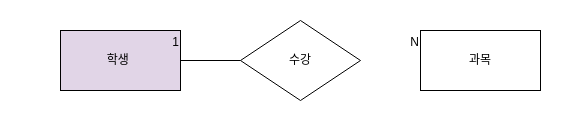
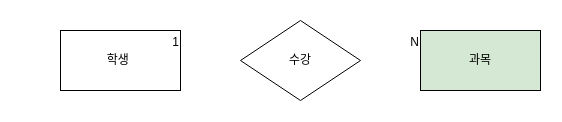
  <mxCell id="0" />
  <mxCell id="1" parent="0" />
- <mxCell id="2" value="학생&lt;span style=&quot;white-space: pre;&quot;&gt;&#09;&lt;/span&gt;" style="rounded=0;whiteSpace=wrap;html=1;fillColor=#e1d5e7;" vertex="1" parent="1"><mxGeometry x="60" y="30" width="120" height="60" as="geometry" /></mxCell>
+ <mxCell id="2" value="학생&lt;span style=&quot;white-space: pre;&quot;&gt;&#09;&lt;/span&gt;" style="rounded=0;whiteSpace=wrap;html=1;" vertex="1" parent="1"><mxGeometry x="60" y="30" width="120" height="60" as="geometry" /></mxCell>
  <mxCell id="3" value="수강" style="rhombus;whiteSpace=wrap;html=1;" vertex="1" parent="1"><mxGeometry x="240" y="20" width="120" height="80" as="geometry" /></mxCell>
- <mxCell id="4" value="과목" style="rounded=0;whiteSpace=wrap;html=1;" vertex="1" parent="1"><mxGeometry x="420" y="30" width="120" height="60" as="geometry" /></mxCell>
- <mxCell id="5" value="" style="endArrow=none;html=1;rounded=0;exitX=1;exitY=0.5;exitDx=0;exitDy=0;entryX=0;entryY=0.5;entryDx=0;entryDy=0;" edge="1" parent="1" source="2" target="3"><mxGeometry width="50" height="50" relative="1" as="geometry"><mxPoint x="280" y="230" as="sourcePoint" /><mxPoint x="330" y="180" as="targetPoint" /><Array as="points" /></mxGeometry></mxCell>
+ <mxCell id="4" value="과목" style="rounded=0;whiteSpace=wrap;html=1;fillColor=#d5e8d4;" vertex="1" parent="1"><mxGeometry x="420" y="30" width="120" height="60" as="geometry" /></mxCell>
  <mxCell id="6" value="" style="endArrow=none;html=1;rounded=0;opacity=0;" edge="1" parent="1"><mxGeometry relative="1" as="geometry"><mxPoint x="20" y="50" as="sourcePoint" /><mxPoint x="180" y="50" as="targetPoint" /></mxGeometry></mxCell>
  <mxCell id="7" value="1" style="resizable=0;html=1;whiteSpace=wrap;align=right;verticalAlign=bottom;" connectable="0" vertex="1" parent="6"><mxGeometry x="1" relative="1" as="geometry" /></mxCell>
  <mxCell id="8" value="" style="endArrow=none;html=1;rounded=0;opacity=0;" edge="1" parent="1"><mxGeometry relative="1" as="geometry"><mxPoint x="280" y="50" as="sourcePoint" /><mxPoint x="440" y="50" as="targetPoint" /></mxGeometry></mxCell>
  <mxCell id="9" value="N" style="resizable=0;html=1;whiteSpace=wrap;align=right;verticalAlign=bottom;" connectable="0" vertex="1" parent="8"><mxGeometry x="1" relative="1" as="geometry"><mxPoint x="-20" as="offset" /></mxGeometry></mxCell>
